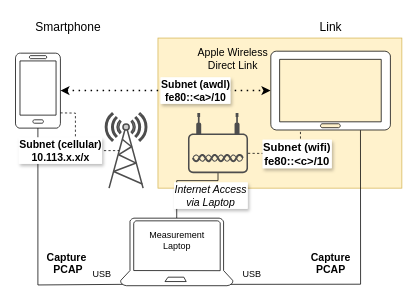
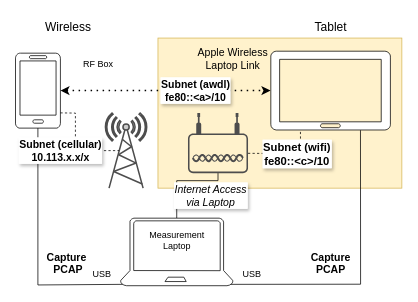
  <mxCell id="0" />
  <mxCell id="1" parent="0" />
  <mxCell id="2" value="" style="rounded=0;whiteSpace=wrap;html=1;fillColor=#fff2cc;strokeColor=#d6b656;" vertex="1" parent="1"><mxGeometry x="210" y="50" width="325" height="200" as="geometry" /></mxCell>
  <mxCell id="3" value="" style="verticalLabelPosition=bottom;html=1;verticalAlign=top;align=center;shape=mxgraph.azure.mobile;pointerEvents=1;" parent="1" vertex="1"><mxGeometry x="20" y="70" width="60" height="100" as="geometry" /></mxCell>
  <mxCell id="4" value="" style="verticalLabelPosition=bottom;html=1;verticalAlign=top;align=center;shape=mxgraph.azure.tablet;pointerEvents=1;" parent="1" vertex="1"><mxGeometry x="360" y="67.5" width="160" height="105" as="geometry" /></mxCell>
+ <mxCell id="5" value="RF Box" style="text;html=1;align=center;verticalAlign=middle;resizable=0;points=[];autosize=1;strokeColor=none;fillColor=none;" vertex="1" parent="1"><mxGeometry x="100" y="70" width="60" height="30" as="geometry" /></mxCell>
  <mxCell id="6" value="Subnet (awdl)&lt;br&gt;&lt;div style=&quot;font-size: 14px;&quot;&gt;fe80::&amp;lt;a&amp;gt;/10&lt;br style=&quot;font-size: 14px;&quot;&gt;&lt;/div&gt;" style="endArrow=classic;dashed=1;html=1;dashPattern=1 3;strokeWidth=2;rounded=0;exitX=1;exitY=0.5;exitDx=0;exitDy=0;exitPerimeter=0;entryX=0;entryY=0.5;entryDx=0;entryDy=0;entryPerimeter=0;startArrow=classic;startFill=1;endFill=1;fontStyle=1;fontSize=14;labelBorderColor=#FFFFFF;textShadow=1;spacingLeft=0;spacingRight=0;spacing=2;" edge="1" parent="1" source="3" target="4"><mxGeometry x="0.286" width="50" height="50" relative="1" as="geometry"><mxPoint x="320" y="260" as="sourcePoint" /><mxPoint x="370" y="210" as="targetPoint" /><mxPoint as="offset" /></mxGeometry></mxCell>
- <mxCell id="7" value="Smartphone" style="text;html=1;align=center;verticalAlign=middle;resizable=0;points=[];autosize=1;strokeColor=none;fillColor=none;fontSize=16;" vertex="1" parent="1"><mxGeometry x="35" y="20" width="110" height="30" as="geometry" /></mxCell>
- <mxCell id="8" value="Apple Wireless Direct Link" style="text;whiteSpace=wrap;html=1;fontSize=14;align=center;" vertex="1" parent="1"><mxGeometry x="260" y="55" width="100" height="45" as="geometry" /></mxCell>
+ <mxCell id="7" value="Wireless" style="text;html=1;align=center;verticalAlign=middle;resizable=0;points=[];autosize=1;strokeColor=none;fillColor=none;fontSize=16;" vertex="1" parent="1"><mxGeometry x="35" y="20" width="110" height="30" as="geometry" /></mxCell>
+ <mxCell id="8" value="Apple Wireless Laptop Link" style="text;whiteSpace=wrap;html=1;fontSize=14;align=center;" vertex="1" parent="1"><mxGeometry x="260" y="55" width="100" height="45" as="geometry" /></mxCell>
  <mxCell id="9" value="&lt;div&gt;Capture&amp;nbsp;&lt;/div&gt;&lt;div&gt;PCAP&lt;/div&gt;" style="endArrow=none;html=1;rounded=0;exitX=0.5;exitY=1;exitDx=0;exitDy=0;exitPerimeter=0;entryX=0.02;entryY=0.98;entryDx=0;entryDy=0;entryPerimeter=0;fontSize=14;fontStyle=1" edge="1" parent="1" source="3" target="18"><mxGeometry x="0.548" y="29" width="50" height="50" relative="1" as="geometry"><mxPoint x="320" y="230" as="sourcePoint" /><mxPoint x="370" y="180" as="targetPoint" /><Array as="points"><mxPoint x="50" y="379" /></Array><mxPoint as="offset" /></mxGeometry></mxCell>
  <mxCell id="10" value="USB" style="text;html=1;align=center;verticalAlign=middle;resizable=0;points=[];autosize=1;strokeColor=none;fillColor=none;" vertex="1" parent="1"><mxGeometry x="110" y="350" width="50" height="30" as="geometry" /></mxCell>
- <mxCell id="11" value="Link" style="text;html=1;align=center;verticalAlign=middle;resizable=0;points=[];autosize=1;strokeColor=none;fillColor=none;fontSize=16;" vertex="1" parent="1"><mxGeometry x="405" y="20" width="70" height="30" as="geometry" /></mxCell>
+ <mxCell id="11" value="Tablet" style="text;html=1;align=center;verticalAlign=middle;resizable=0;points=[];autosize=1;strokeColor=none;fillColor=none;fontSize=16;" vertex="1" parent="1"><mxGeometry x="405" y="20" width="70" height="30" as="geometry" /></mxCell>
  <mxCell id="12" value="&lt;div&gt;Capture&lt;/div&gt;&lt;div&gt;PCAP&lt;/div&gt;" style="endArrow=none;html=1;rounded=0;exitX=0.98;exitY=0.98;exitDx=0;exitDy=0;exitPerimeter=0;entryX=0.749;entryY=1.003;entryDx=0;entryDy=0;entryPerimeter=0;fontStyle=1;fontSize=14;" edge="1" parent="1" source="18" target="4"><mxGeometry x="-0.296" y="28" width="50" height="50" relative="1" as="geometry"><mxPoint x="320" y="230" as="sourcePoint" /><mxPoint x="370" y="180" as="targetPoint" /><Array as="points"><mxPoint x="480" y="378" /></Array><mxPoint as="offset" /></mxGeometry></mxCell>
  <mxCell id="13" value="USB" style="text;html=1;align=center;verticalAlign=middle;resizable=0;points=[];autosize=1;strokeColor=none;fillColor=none;" vertex="1" parent="1"><mxGeometry x="310" y="350" width="50" height="30" as="geometry" /></mxCell>
  <mxCell id="14" value="&lt;div&gt;Measurement&lt;/div&gt;&lt;div&gt;Laptop&lt;br&gt;&lt;/div&gt;" style="text;html=1;align=center;verticalAlign=middle;resizable=0;points=[];autosize=1;strokeColor=none;fillColor=none;" vertex="1" parent="1"><mxGeometry x="185" y="300" width="100" height="40" as="geometry" /></mxCell>
  <mxCell id="15" value="" style="points=[[0.03,0.36,0],[0.18,0,0],[0.5,0.34,0],[0.82,0,0],[0.97,0.36,0],[1,0.67,0],[0.975,0.975,0],[0.5,1,0],[0.025,0.975,0],[0,0.67,0]];verticalLabelPosition=bottom;sketch=0;html=1;verticalAlign=top;aspect=fixed;align=center;pointerEvents=1;shape=mxgraph.cisco19.wireless_access_point;fillColor=#4D4D4D;strokeColor=none;" vertex="1" parent="1"><mxGeometry x="250" y="150" width="80" height="80" as="geometry" /></mxCell>
  <mxCell id="16" value="&lt;div&gt;Subnet (wifi)&lt;br&gt;&lt;/div&gt;&lt;div&gt;fe80::&amp;lt;c&amp;gt;/10&lt;br&gt;&lt;/div&gt;" style="endArrow=none;dashed=1;html=1;rounded=0;exitX=1;exitY=0.67;exitDx=0;exitDy=0;exitPerimeter=0;entryX=0.249;entryY=0.997;entryDx=0;entryDy=0;entryPerimeter=0;fontStyle=1;fontSize=15;labelBorderColor=#FFFFFF;textShadow=1;" edge="1" parent="1" source="15" target="4"><mxGeometry x="0.275" width="50" height="50" relative="1" as="geometry"><mxPoint x="320" y="300" as="sourcePoint" /><mxPoint x="370" y="250" as="targetPoint" /><Array as="points"><mxPoint x="400" y="204" /></Array><mxPoint as="offset" /></mxGeometry></mxCell>
  <mxCell id="17" value="&lt;div&gt;Internet Access&lt;/div&gt;&lt;div&gt;via Laptop&lt;br&gt;&lt;/div&gt;" style="endArrow=none;html=1;rounded=0;exitX=0.5;exitY=0;exitDx=0;exitDy=0;exitPerimeter=0;entryX=0.5;entryY=1;entryDx=0;entryDy=0;entryPerimeter=0;fontStyle=2;fontSize=14;labelBorderColor=#FFFFFF;textShadow=1;" edge="1" parent="1" source="18" target="15"><mxGeometry x="0.652" y="-20" width="50" height="50" relative="1" as="geometry"><mxPoint x="140" y="230" as="sourcePoint" /><mxPoint x="290" y="240" as="targetPoint" /><Array as="points"><mxPoint x="235" y="240" /><mxPoint x="290" y="240" /></Array><mxPoint as="offset" /></mxGeometry></mxCell>
  <mxCell id="18" value="" style="verticalLabelPosition=bottom;html=1;verticalAlign=top;align=center;strokeColor=default;fillColor=#FFFFFF;shape=mxgraph.azure.laptop;pointerEvents=1;" vertex="1" parent="1"><mxGeometry x="160" y="290" width="150" height="90" as="geometry" /></mxCell>
  <mxCell id="19" value="" style="fontColor=#0066CC;verticalAlign=top;verticalLabelPosition=bottom;labelPosition=center;align=center;html=1;outlineConnect=0;fillColor=#CCCCCC;strokeColor=#4D4D4D;gradientColor=none;gradientDirection=north;strokeWidth=2;shape=mxgraph.networks.radio_tower;" vertex="1" parent="1"><mxGeometry x="140" y="150" width="55" height="100" as="geometry" /></mxCell>
  <mxCell id="20" value="&lt;div style=&quot;font-size: 14px;&quot;&gt;Subnet (cellular)&lt;/div&gt;&lt;div style=&quot;font-size: 14px;&quot;&gt;10.113.x.x/x&lt;br style=&quot;font-size: 14px;&quot;&gt;&lt;/div&gt;" style="endArrow=none;dashed=1;html=1;rounded=0;exitX=1;exitY=0.797;exitDx=0;exitDy=0;exitPerimeter=0;entryX=0.33;entryY=0.5;entryDx=0;entryDy=0;entryPerimeter=0;fontStyle=1;fontSize=14;labelBorderColor=#FFFFFF;textShadow=1;" edge="1" parent="1" source="3" target="19"><mxGeometry x="0.092" y="-20" width="50" height="50" relative="1" as="geometry"><mxPoint x="320" y="260" as="sourcePoint" /><mxPoint x="370" y="210" as="targetPoint" /><Array as="points"><mxPoint x="100" y="150" /><mxPoint x="100" y="200" /></Array><mxPoint x="-20" y="-20" as="offset" /></mxGeometry></mxCell>
